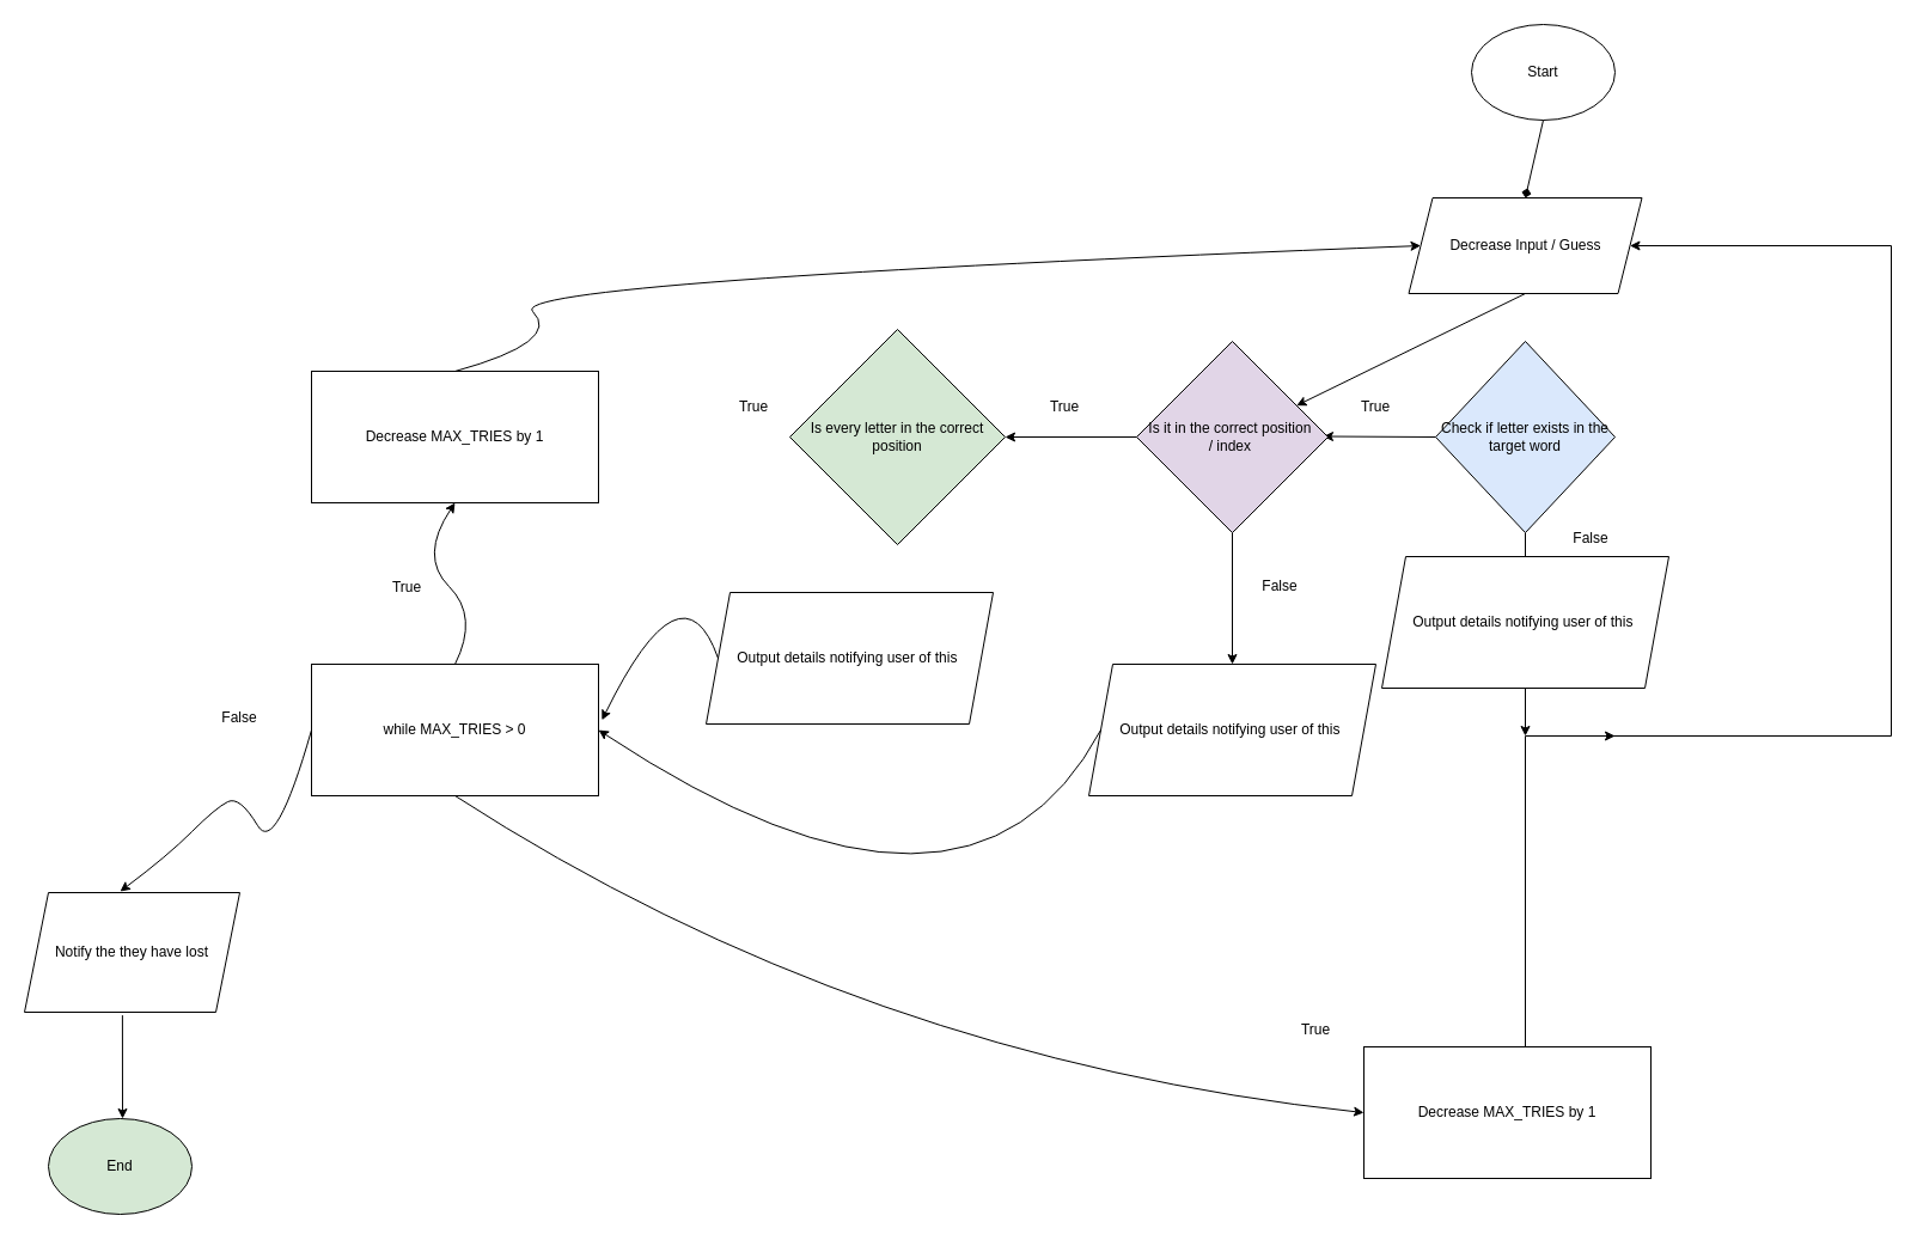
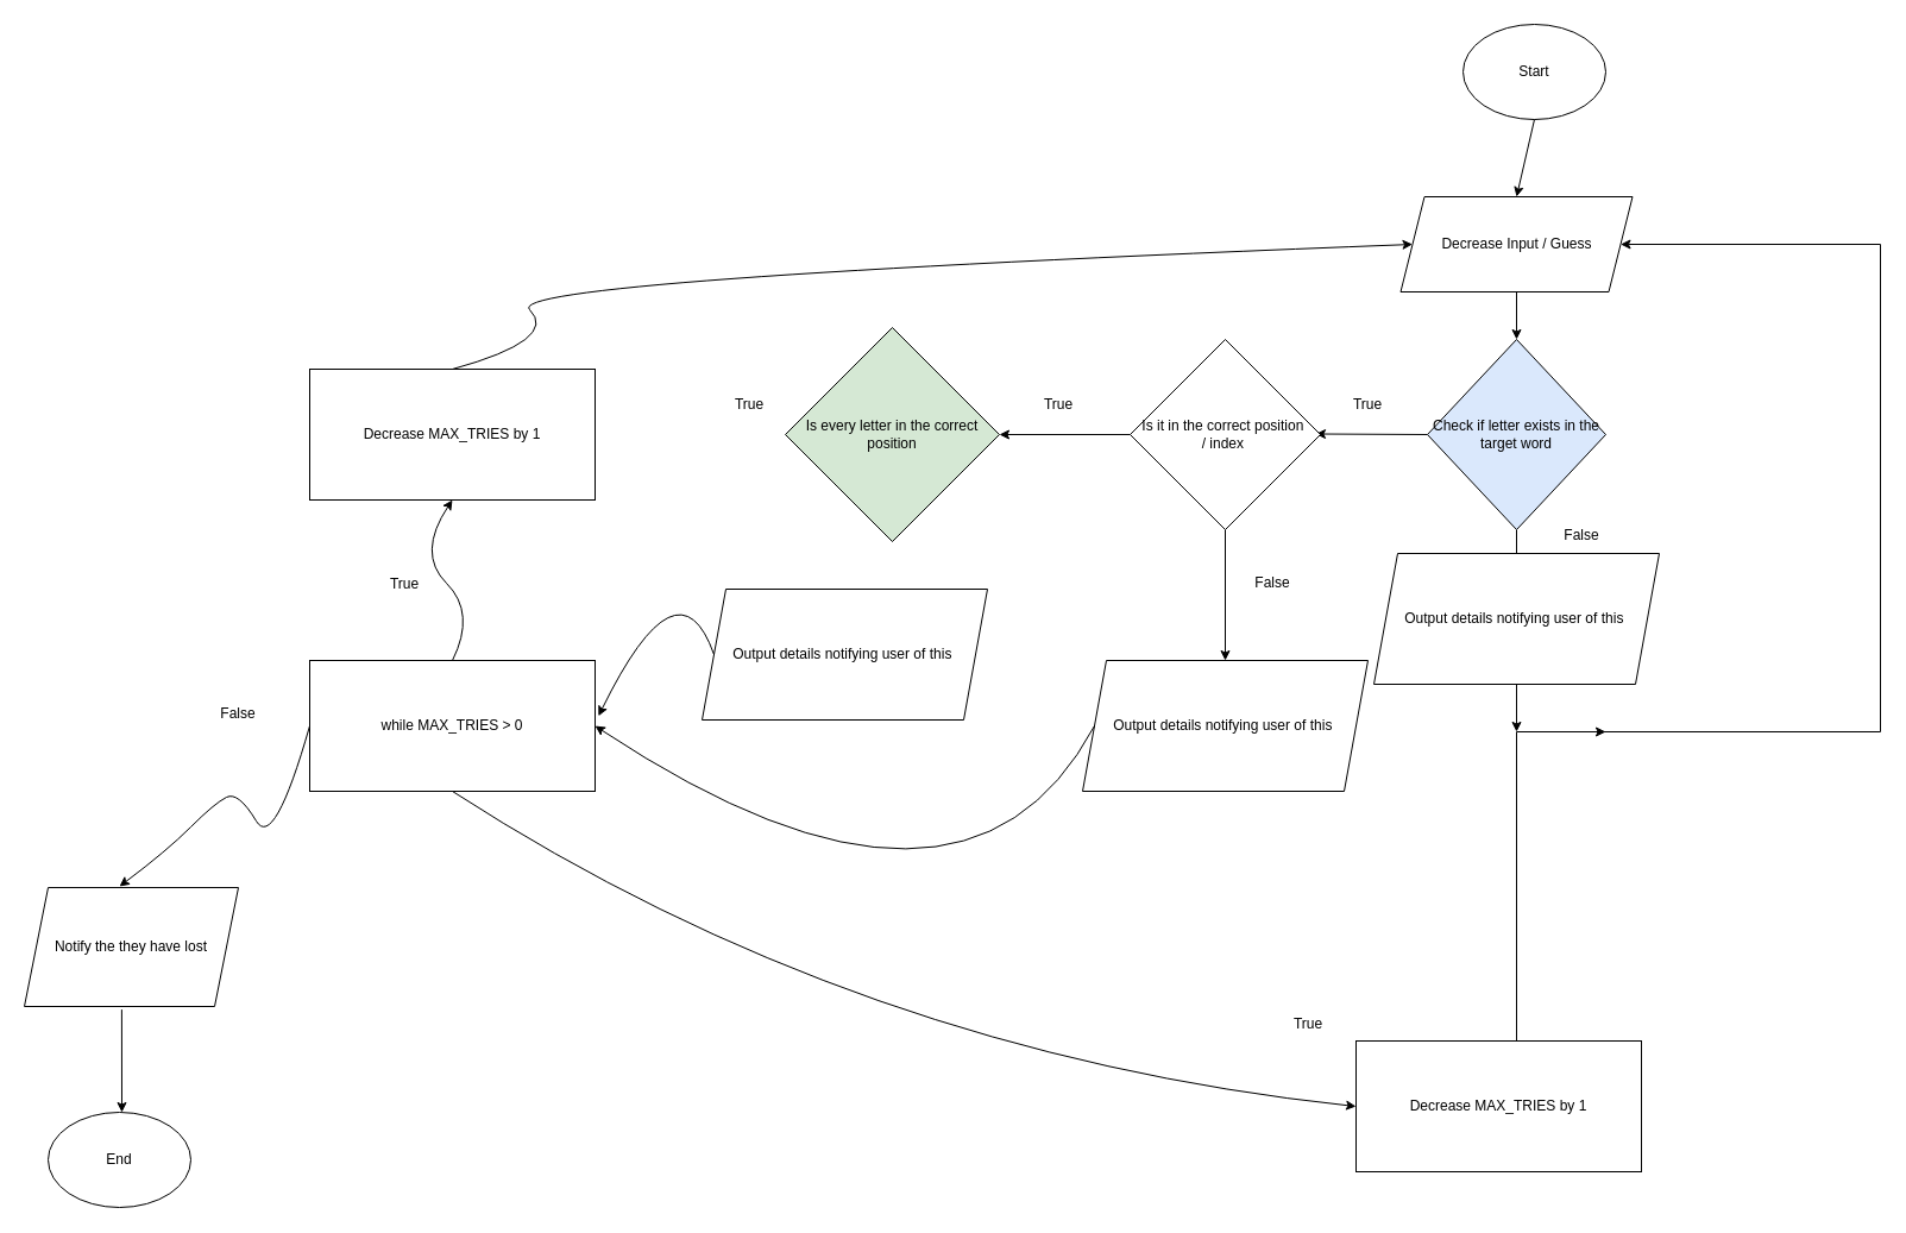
  <mxCell id="0" />
  <mxCell id="1" parent="0" />
  <mxCell id="2" value="" style="endArrow=classic;html=1;rounded=0;exitX=0;exitY=0.5;exitDx=0;exitDy=0;" parent="1" source="6" edge="1"><mxGeometry width="50" height="50" relative="1" as="geometry"><mxPoint x="1190" y="364.5" as="sourcePoint" /><mxPoint x="1106" y="364.5" as="targetPoint" /></mxGeometry></mxCell>
  <mxCell id="3" value="True" style="text;html=1;strokeColor=none;fillColor=none;align=center;verticalAlign=middle;whiteSpace=wrap;rounded=0;" parent="1" vertex="1"><mxGeometry x="1120" y="325" width="60" height="30" as="geometry" /></mxCell>
  <mxCell id="4" value="False" style="text;html=1;strokeColor=none;fillColor=none;align=center;verticalAlign=middle;whiteSpace=wrap;rounded=0;" parent="1" vertex="1"><mxGeometry x="1300" y="435" width="60" height="30" as="geometry" /></mxCell>
  <mxCell id="5" style="edgeStyle=orthogonalEdgeStyle;rounded=0;orthogonalLoop=1;jettySize=auto;html=1;" parent="1" source="6" edge="1"><mxGeometry relative="1" as="geometry"><mxPoint x="1275" y="615" as="targetPoint" /></mxGeometry></mxCell>
  <mxCell id="6" value="Check if letter exists in the target word" style="rhombus;whiteSpace=wrap;html=1;fillColor=#dae8fc;" parent="1" vertex="1"><mxGeometry x="1200" y="285" width="150" height="160" as="geometry" /></mxCell>
- <mxCell id="7" value="Is it in the correct position&amp;nbsp;&lt;br&gt;/ index&amp;nbsp;" style="rhombus;whiteSpace=wrap;html=1;fillColor=#e1d5e7;" parent="1" vertex="1"><mxGeometry x="950" y="285" width="160" height="160" as="geometry" /></mxCell>
+ <mxCell id="7" value="Is it in the correct position&amp;nbsp;&lt;br&gt;/ index&amp;nbsp;" style="rhombus;whiteSpace=wrap;html=1;" parent="1" vertex="1"><mxGeometry x="950" y="285" width="160" height="160" as="geometry" /></mxCell>
  <mxCell id="8" value="True" style="text;html=1;strokeColor=none;fillColor=none;align=center;verticalAlign=middle;whiteSpace=wrap;rounded=0;" parent="1" vertex="1"><mxGeometry x="860" y="325" width="60" height="30" as="geometry" /></mxCell>
  <mxCell id="9" value="" style="endArrow=classic;html=1;rounded=0;exitX=0;exitY=0.5;exitDx=0;exitDy=0;" parent="1" source="7" edge="1"><mxGeometry width="50" height="50" relative="1" as="geometry"><mxPoint x="1240" y="485" as="sourcePoint" /><mxPoint x="840" y="365" as="targetPoint" /></mxGeometry></mxCell>
  <mxCell id="10" value="" style="endArrow=classic;html=1;rounded=0;exitX=0.5;exitY=1;exitDx=0;exitDy=0;" parent="1" source="7" edge="1"><mxGeometry width="50" height="50" relative="1" as="geometry"><mxPoint x="1020" y="505" as="sourcePoint" /><mxPoint x="1030" y="555" as="targetPoint" /></mxGeometry></mxCell>
  <mxCell id="11" value="False" style="text;html=1;strokeColor=none;fillColor=none;align=center;verticalAlign=middle;whiteSpace=wrap;rounded=0;" parent="1" vertex="1"><mxGeometry x="1040" y="475" width="60" height="30" as="geometry" /></mxCell>
  <mxCell id="12" value="Output details notifying user of this&amp;nbsp;" style="shape=parallelogram;perimeter=parallelogramPerimeter;whiteSpace=wrap;html=1;fixedSize=1;" parent="1" vertex="1"><mxGeometry x="910" y="555" width="240" height="110" as="geometry" /></mxCell>
  <mxCell id="13" value="Output details notifying user of this&amp;nbsp;" style="shape=parallelogram;perimeter=parallelogramPerimeter;whiteSpace=wrap;html=1;fixedSize=1;" parent="1" vertex="1"><mxGeometry x="590" y="495" width="240" height="110" as="geometry" /></mxCell>
  <mxCell id="14" value="Decrease Input / Guess" style="shape=parallelogram;perimeter=parallelogramPerimeter;whiteSpace=wrap;html=1;fixedSize=1;" parent="1" vertex="1"><mxGeometry x="1177.5" y="165" width="195" height="80" as="geometry" /></mxCell>
  <mxCell id="15" value="Start" style="ellipse;whiteSpace=wrap;html=1;" parent="1" vertex="1"><mxGeometry x="1230" y="20" width="120" height="80" as="geometry" /></mxCell>
- <mxCell id="16" value="" style="endArrow=diamond;html=1;rounded=0;exitX=0.5;exitY=1;exitDx=0;exitDy=0;entryX=0.5;entryY=0;entryDx=0;entryDy=0;" parent="1" source="15" target="14" edge="1"><mxGeometry width="50" height="50" relative="1" as="geometry"><mxPoint x="1270" y="165" as="sourcePoint" /><mxPoint x="1320" y="115" as="targetPoint" /></mxGeometry></mxCell>
- <mxCell id="17" value="" style="endArrow=classic;html=1;rounded=0;exitX=0.5;exitY=1;exitDx=0;exitDy=0;" parent="1" source="14" target="7" edge="1"><mxGeometry width="50" height="50" relative="1" as="geometry"><mxPoint x="1270" y="235" as="sourcePoint" /><mxPoint x="1320" y="185" as="targetPoint" /></mxGeometry></mxCell>
+ <mxCell id="16" value="" style="endArrow=classic;html=1;rounded=0;exitX=0.5;exitY=1;exitDx=0;exitDy=0;entryX=0.5;entryY=0;entryDx=0;entryDy=0;" parent="1" source="15" target="14" edge="1"><mxGeometry width="50" height="50" relative="1" as="geometry"><mxPoint x="1270" y="165" as="sourcePoint" /><mxPoint x="1320" y="115" as="targetPoint" /></mxGeometry></mxCell>
+ <mxCell id="17" value="" style="endArrow=classic;html=1;rounded=0;entryX=0.5;entryY=0;entryDx=0;entryDy=0;exitX=0.5;exitY=1;exitDx=0;exitDy=0;" parent="1" source="14" target="6" edge="1"><mxGeometry width="50" height="50" relative="1" as="geometry"><mxPoint x="1270" y="235" as="sourcePoint" /><mxPoint x="1320" y="185" as="targetPoint" /></mxGeometry></mxCell>
  <mxCell id="18" style="edgeStyle=orthogonalEdgeStyle;rounded=0;orthogonalLoop=1;jettySize=auto;html=1;entryX=1;entryY=0.5;entryDx=0;entryDy=0;" parent="1" source="19" target="14" edge="1"><mxGeometry relative="1" as="geometry"><mxPoint x="1580" y="45" as="targetPoint" /><Array as="points"><mxPoint x="1275" y="615" /><mxPoint x="1581" y="615" /><mxPoint x="1581" y="205" /></Array></mxGeometry></mxCell>
  <mxCell id="19" value="Decrease MAX_TRIES by 1" style="rounded=0;whiteSpace=wrap;html=1;" parent="1" vertex="1"><mxGeometry x="1140" y="875" width="240" height="110" as="geometry" /></mxCell>
  <mxCell id="20" value="Decrease MAX_TRIES by 1" style="rounded=0;whiteSpace=wrap;html=1;" parent="1" vertex="1"><mxGeometry x="260" y="310" width="240" height="110" as="geometry" /></mxCell>
  <mxCell id="21" value="while MAX_TRIES &amp;gt; 0" style="rounded=0;whiteSpace=wrap;html=1;" parent="1" vertex="1"><mxGeometry x="260" y="555" width="240" height="110" as="geometry" /></mxCell>
  <mxCell id="22" value="" style="curved=1;endArrow=classic;html=1;rounded=0;exitX=0;exitY=0.5;exitDx=0;exitDy=0;entryX=1;entryY=0.5;entryDx=0;entryDy=0;" parent="1" source="12" target="21" edge="1"><mxGeometry width="50" height="50" relative="1" as="geometry"><mxPoint x="910" y="735" as="sourcePoint" /><mxPoint x="960" y="685" as="targetPoint" /><Array as="points"><mxPoint x="810" y="815" /></Array></mxGeometry></mxCell>
  <mxCell id="23" value="" style="curved=1;endArrow=classic;html=1;rounded=0;exitX=0;exitY=0.5;exitDx=0;exitDy=0;entryX=1.012;entryY=0.425;entryDx=0;entryDy=0;entryPerimeter=0;" parent="1" source="13" target="21" edge="1"><mxGeometry width="50" height="50" relative="1" as="geometry"><mxPoint x="580" y="515" as="sourcePoint" /><mxPoint x="630" y="465" as="targetPoint" /><Array as="points"><mxPoint x="570" y="465" /></Array></mxGeometry></mxCell>
  <mxCell id="24" value="" style="curved=1;endArrow=classic;html=1;rounded=0;exitX=0.5;exitY=1;exitDx=0;exitDy=0;entryX=0;entryY=0.5;entryDx=0;entryDy=0;" parent="1" source="21" target="19" edge="1"><mxGeometry width="50" height="50" relative="1" as="geometry"><mxPoint x="750" y="665" as="sourcePoint" /><mxPoint x="800" y="615" as="targetPoint" /><Array as="points"><mxPoint x="720" y="885" /></Array></mxGeometry></mxCell>
  <mxCell id="25" value="" style="curved=1;endArrow=classic;html=1;rounded=0;exitX=0.5;exitY=0;exitDx=0;exitDy=0;entryX=0.5;entryY=1;entryDx=0;entryDy=0;" parent="1" source="21" target="20" edge="1"><mxGeometry width="50" height="50" relative="1" as="geometry"><mxPoint x="350" y="515" as="sourcePoint" /><mxPoint x="400" y="465" as="targetPoint" /><Array as="points"><mxPoint x="400" y="515" /><mxPoint x="350" y="465" /></Array></mxGeometry></mxCell>
  <mxCell id="26" value="True" style="text;html=1;strokeColor=none;fillColor=none;align=center;verticalAlign=middle;whiteSpace=wrap;rounded=0;" parent="1" vertex="1"><mxGeometry x="310" y="476" width="60" height="30" as="geometry" /></mxCell>
  <mxCell id="27" value="True" style="text;html=1;strokeColor=none;fillColor=none;align=center;verticalAlign=middle;whiteSpace=wrap;rounded=0;" parent="1" vertex="1"><mxGeometry x="1070" y="846" width="60" height="30" as="geometry" /></mxCell>
  <mxCell id="28" value="" style="endArrow=classic;html=1;rounded=0;" parent="1" edge="1"><mxGeometry width="50" height="50" relative="1" as="geometry"><mxPoint x="1280" y="615" as="sourcePoint" /><mxPoint x="1350" y="615" as="targetPoint" /></mxGeometry></mxCell>
  <mxCell id="29" value="False" style="text;html=1;strokeColor=none;fillColor=none;align=center;verticalAlign=middle;whiteSpace=wrap;rounded=0;" parent="1" vertex="1"><mxGeometry x="170" y="585" width="60" height="30" as="geometry" /></mxCell>
  <mxCell id="30" value="" style="curved=1;endArrow=classic;html=1;rounded=0;exitX=0;exitY=0.5;exitDx=0;exitDy=0;" parent="1" source="21" edge="1"><mxGeometry width="50" height="50" relative="1" as="geometry"><mxPoint x="160" y="725" as="sourcePoint" /><mxPoint x="100" y="745" as="targetPoint" /><Array as="points"><mxPoint x="230" y="715" /><mxPoint x="200" y="665" /><mxPoint x="180" y="675" /><mxPoint x="140" y="715" /></Array></mxGeometry></mxCell>
  <mxCell id="31" value="Notify the they have lost" style="shape=parallelogram;perimeter=parallelogramPerimeter;whiteSpace=wrap;html=1;fixedSize=1;" parent="1" vertex="1"><mxGeometry x="20" y="746" width="180" height="100" as="geometry" /></mxCell>
  <mxCell id="32" value="" style="endArrow=classic;html=1;rounded=0;exitX=0.455;exitY=1.026;exitDx=0;exitDy=0;exitPerimeter=0;" parent="1" source="31" edge="1"><mxGeometry width="50" height="50" relative="1" as="geometry"><mxPoint x="100" y="915" as="sourcePoint" /><mxPoint x="102" y="935" as="targetPoint" /></mxGeometry></mxCell>
- <mxCell id="33" value="End" style="ellipse;whiteSpace=wrap;html=1;fillColor=#d5e8d4;" parent="1" vertex="1"><mxGeometry x="40" y="935" width="120" height="80" as="geometry" /></mxCell>
+ <mxCell id="33" value="End" style="ellipse;whiteSpace=wrap;html=1;" parent="1" vertex="1"><mxGeometry x="40" y="935" width="120" height="80" as="geometry" /></mxCell>
  <mxCell id="34" value="" style="curved=1;endArrow=classic;html=1;rounded=0;exitX=0.5;exitY=0;exitDx=0;exitDy=0;entryX=0;entryY=0.5;entryDx=0;entryDy=0;" parent="1" source="20" target="14" edge="1"><mxGeometry width="50" height="50" relative="1" as="geometry"><mxPoint x="420" y="285" as="sourcePoint" /><mxPoint x="470" y="235" as="targetPoint" /><Array as="points"><mxPoint x="470" y="285" /><mxPoint x="420" y="235" /></Array></mxGeometry></mxCell>
  <mxCell id="35" value="Is every letter in the correct position" style="rhombus;whiteSpace=wrap;html=1;fillColor=#d5e8d4;" parent="1" vertex="1"><mxGeometry x="660" y="275" width="180" height="180" as="geometry" /></mxCell>
  <mxCell id="36" value="Output details notifying user of this&amp;nbsp;" style="shape=parallelogram;perimeter=parallelogramPerimeter;whiteSpace=wrap;html=1;fixedSize=1;" parent="1" vertex="1"><mxGeometry x="1155" y="465" width="240" height="110" as="geometry" /></mxCell>
  <mxCell id="37" value="True" style="text;html=1;strokeColor=none;fillColor=none;align=center;verticalAlign=middle;whiteSpace=wrap;rounded=0;" parent="1" vertex="1"><mxGeometry x="600" y="325" width="60" height="30" as="geometry" /></mxCell>
